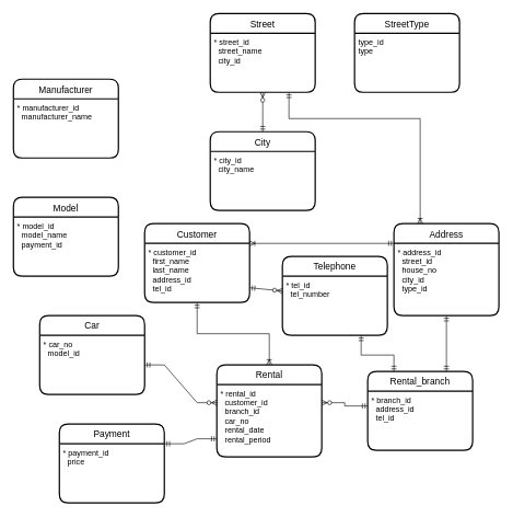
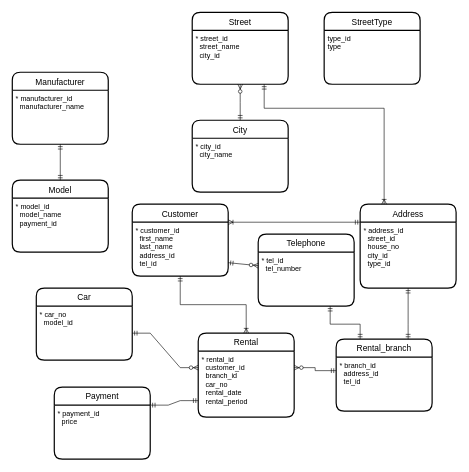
  <mxCell id="0" />
  <mxCell id="1" parent="0" />
  <mxCell id="2" value="Customer" style="swimlane;childLayout=stackLayout;horizontal=1;startSize=30;horizontalStack=0;rounded=1;fontSize=14;fontStyle=0;strokeWidth=2;resizeParent=0;resizeLast=1;shadow=0;dashed=0;align=center;" vertex="1" parent="1"><mxGeometry x="220" y="340" width="160" height="120" as="geometry" /></mxCell>
  <mxCell id="3" value="* customer_id&#10;  first_name&#10;  last_name&#10;  address_id&#10;  tel_id" style="align=left;strokeColor=none;fillColor=none;spacingLeft=4;fontSize=12;verticalAlign=top;resizable=0;rotatable=0;part=1;" vertex="1" parent="2"><mxGeometry y="30" width="160" height="90" as="geometry" /></mxCell>
  <mxCell id="4" value="Address" style="swimlane;childLayout=stackLayout;horizontal=1;startSize=30;horizontalStack=0;rounded=1;fontSize=14;fontStyle=0;strokeWidth=2;resizeParent=0;resizeLast=1;shadow=0;dashed=0;align=center;" vertex="1" parent="1"><mxGeometry x="600" y="340" width="160" height="140" as="geometry" /></mxCell>
  <mxCell id="5" value="* address_id&#10;  street_id&#10;  house_no&#10;  city_id&#10;  type_id" style="align=left;strokeColor=none;fillColor=none;spacingLeft=4;fontSize=12;verticalAlign=top;resizable=0;rotatable=0;part=1;" vertex="1" parent="4"><mxGeometry y="30" width="160" height="110" as="geometry" /></mxCell>
  <mxCell id="6" value="City" style="swimlane;childLayout=stackLayout;horizontal=1;startSize=30;horizontalStack=0;rounded=1;fontSize=14;fontStyle=0;strokeWidth=2;resizeParent=0;resizeLast=1;shadow=0;dashed=0;align=center;" vertex="1" parent="1"><mxGeometry x="320" y="200" width="160" height="120" as="geometry" /></mxCell>
  <mxCell id="7" value="* city_id&#10;  city_name" style="align=left;strokeColor=none;fillColor=none;spacingLeft=4;fontSize=12;verticalAlign=top;resizable=0;rotatable=0;part=1;" vertex="1" parent="6"><mxGeometry y="30" width="160" height="90" as="geometry" /></mxCell>
  <mxCell id="8" value="Rental" style="swimlane;childLayout=stackLayout;horizontal=1;startSize=30;horizontalStack=0;rounded=1;fontSize=14;fontStyle=0;strokeWidth=2;resizeParent=0;resizeLast=1;shadow=0;dashed=0;align=center;" vertex="1" parent="1"><mxGeometry x="330" y="555" width="160" height="140" as="geometry" /></mxCell>
  <mxCell id="9" value="* rental_id&#10;  customer_id&#10;  branch_id&#10;  car_no&#10;  rental_date&#10;  rental_period" style="align=left;strokeColor=none;fillColor=none;spacingLeft=4;fontSize=12;verticalAlign=top;resizable=0;rotatable=0;part=1;" vertex="1" parent="8"><mxGeometry y="30" width="160" height="110" as="geometry" /></mxCell>
  <mxCell id="10" value="Rental_branch" style="swimlane;childLayout=stackLayout;horizontal=1;startSize=30;horizontalStack=0;rounded=1;fontSize=14;fontStyle=0;strokeWidth=2;resizeParent=0;resizeLast=1;shadow=0;dashed=0;align=center;" vertex="1" parent="1"><mxGeometry x="560" y="565" width="160" height="120" as="geometry" /></mxCell>
  <mxCell id="11" value="* branch_id&#10;  address_id&#10;  tel_id" style="align=left;strokeColor=none;fillColor=none;spacingLeft=4;fontSize=12;verticalAlign=top;resizable=0;rotatable=0;part=1;" vertex="1" parent="10"><mxGeometry y="30" width="160" height="90" as="geometry" /></mxCell>
  <mxCell id="12" value="Payment" style="swimlane;childLayout=stackLayout;horizontal=1;startSize=30;horizontalStack=0;rounded=1;fontSize=14;fontStyle=0;strokeWidth=2;resizeParent=0;resizeLast=1;shadow=0;dashed=0;align=center;" vertex="1" parent="1"><mxGeometry y="645" width="160" height="120" as="geometry" x="90" /></mxCell>
  <mxCell id="13" value="* payment_id&#10;  price" style="align=left;strokeColor=none;fillColor=none;spacingLeft=4;fontSize=12;verticalAlign=top;resizable=0;rotatable=0;part=1;" vertex="1" parent="12"><mxGeometry y="30" width="160" height="90" as="geometry" /></mxCell>
  <mxCell id="14" value="Telephone" style="swimlane;childLayout=stackLayout;horizontal=1;startSize=30;horizontalStack=0;rounded=1;fontSize=14;fontStyle=0;strokeWidth=2;resizeParent=0;resizeLast=1;shadow=0;dashed=0;align=center;" vertex="1" parent="1"><mxGeometry x="430" y="390" width="160" height="120" as="geometry" /></mxCell>
  <mxCell id="15" value="* tel_id&#10;  tel_number" style="align=left;strokeColor=none;fillColor=none;spacingLeft=4;fontSize=12;verticalAlign=top;resizable=0;rotatable=0;part=1;" vertex="1" parent="14"><mxGeometry y="30" width="160" height="90" as="geometry" /></mxCell>
  <mxCell id="16" value="" style="fontSize=12;html=1;endArrow=ERzeroToMany;startArrow=ERmandOne;rounded=0;entryX=0;entryY=0.25;entryDx=0;entryDy=0;exitX=1;exitY=0.75;exitDx=0;exitDy=0;" edge="1" parent="1" source="3" target="15"><mxGeometry width="100" height="100" relative="1" as="geometry"><mxPoint x="560" y="600" as="sourcePoint" /><mxPoint x="660" y="500" as="targetPoint" /></mxGeometry></mxCell>
  <mxCell id="17" value="" style="edgeStyle=orthogonalEdgeStyle;fontSize=12;html=1;endArrow=ERmandOne;startArrow=ERmandOne;rounded=0;exitX=0.25;exitY=0;exitDx=0;exitDy=0;entryX=0.75;entryY=1;entryDx=0;entryDy=0;" edge="1" parent="1" source="10" target="15"><mxGeometry width="100" height="100" relative="1" as="geometry"><mxPoint x="660" y="540" as="sourcePoint" /><mxPoint x="670" y="530" as="targetPoint" /><Array as="points"><mxPoint x="600" y="540" /><mxPoint x="550" y="540" /></Array></mxGeometry></mxCell>
  <mxCell id="18" value="Car" style="swimlane;childLayout=stackLayout;horizontal=1;startSize=30;horizontalStack=0;rounded=1;fontSize=14;fontStyle=0;strokeWidth=2;resizeParent=0;resizeLast=1;shadow=0;dashed=0;align=center;" vertex="1" parent="1"><mxGeometry x="60" y="480" width="160" height="120" as="geometry" /></mxCell>
  <mxCell id="19" value="* car_no&#10;  model_id&#10;  " style="align=left;strokeColor=none;fillColor=none;spacingLeft=4;fontSize=12;verticalAlign=top;resizable=0;rotatable=0;part=1;" vertex="1" parent="18"><mxGeometry y="30" width="160" height="90" as="geometry" /></mxCell>
  <mxCell id="20" value="" style="edgeStyle=orthogonalEdgeStyle;fontSize=12;html=1;endArrow=ERoneToMany;startArrow=ERmandOne;rounded=0;entryX=1;entryY=0;entryDx=0;entryDy=0;exitX=0;exitY=0;exitDx=0;exitDy=0;" edge="1" parent="1" source="5" target="3"><mxGeometry width="100" height="100" relative="1" as="geometry"><mxPoint x="750" y="345" as="sourcePoint" /><mxPoint x="500" y="343" as="targetPoint" /><Array as="points"><mxPoint x="600" y="370" /></Array></mxGeometry></mxCell>
  <mxCell id="21" value="" style="edgeStyle=orthogonalEdgeStyle;fontSize=12;html=1;endArrow=ERoneToMany;startArrow=ERmandOne;rounded=0;entryX=0.5;entryY=0;entryDx=0;entryDy=0;exitX=0.5;exitY=1;exitDx=0;exitDy=0;" edge="1" parent="1" source="3" target="8"><mxGeometry width="100" height="100" relative="1" as="geometry"><mxPoint x="410" y="390" as="sourcePoint" /><mxPoint x="440" y="530" as="targetPoint" /></mxGeometry></mxCell>
  <mxCell id="22" value="" style="fontSize=12;html=1;endArrow=ERzeroToMany;startArrow=ERmandOne;rounded=0;exitX=0;exitY=0.25;exitDx=0;exitDy=0;entryX=1;entryY=0.25;entryDx=0;entryDy=0;edgeStyle=orthogonalEdgeStyle;" edge="1" parent="1" source="11" target="9"><mxGeometry width="100" height="100" relative="1" as="geometry"><mxPoint x="490" y="580" as="sourcePoint" /><mxPoint x="480" y="570" as="targetPoint" /></mxGeometry></mxCell>
  <mxCell id="23" value="" style="edgeStyle=orthogonalEdgeStyle;fontSize=12;html=1;endArrow=ERmandOne;startArrow=ERmandOne;rounded=0;entryX=0.5;entryY=1;entryDx=0;entryDy=0;exitX=0.75;exitY=0;exitDx=0;exitDy=0;" edge="1" parent="1" source="10" target="5"><mxGeometry width="100" height="100" relative="1" as="geometry"><mxPoint x="680" y="550" as="sourcePoint" /><mxPoint x="680" y="500" as="targetPoint" /><Array as="points"><mxPoint x="680" y="540" /><mxPoint x="680" y="540" /></Array></mxGeometry></mxCell>
  <mxCell id="24" value="Model" style="swimlane;childLayout=stackLayout;horizontal=1;startSize=30;horizontalStack=0;rounded=1;fontSize=14;fontStyle=0;strokeWidth=2;resizeParent=0;resizeLast=1;shadow=0;dashed=0;align=center;" vertex="1" parent="1"><mxGeometry x="20" y="300" width="160" height="120" as="geometry" /></mxCell>
  <mxCell id="25" value="* model_id&#10;  model_name&#10;  payment_id" style="align=left;strokeColor=none;fillColor=none;spacingLeft=4;fontSize=12;verticalAlign=top;resizable=0;rotatable=0;part=1;" vertex="1" parent="24"><mxGeometry y="30" width="160" height="90" as="geometry" /></mxCell>
  <mxCell id="26" value="" style="edgeStyle=entityRelationEdgeStyle;fontSize=12;html=1;endArrow=ERmandOne;startArrow=ERmandOne;rounded=0;entryX=0;entryY=0.75;entryDx=0;entryDy=0;exitX=1;exitY=0;exitDx=0;exitDy=0;" edge="1" parent="1" source="13" target="9"><mxGeometry width="100" height="100" relative="1" as="geometry"><mxPoint x="440" y="750" as="sourcePoint" /><mxPoint x="540" y="650" as="targetPoint" /></mxGeometry></mxCell>
  <mxCell id="27" value="Manufacturer" style="swimlane;childLayout=stackLayout;horizontal=1;startSize=30;horizontalStack=0;rounded=1;fontSize=14;fontStyle=0;strokeWidth=2;resizeParent=0;resizeLast=1;shadow=0;dashed=0;align=center;" vertex="1" parent="1"><mxGeometry x="20" width="160" height="120" as="geometry" y="120" /></mxCell>
  <mxCell id="28" value="* manufacturer_id&#10;  manufacturer_name" style="align=left;strokeColor=none;fillColor=none;spacingLeft=4;fontSize=12;verticalAlign=top;resizable=0;rotatable=0;part=1;" vertex="1" parent="27"><mxGeometry y="30" width="160" height="90" as="geometry" /></mxCell>
+ <mxCell id="29" value="" style="fontSize=12;html=1;endArrow=ERmandOne;startArrow=ERmandOne;rounded=0;entryX=0.5;entryY=0;entryDx=0;entryDy=0;exitX=0.5;exitY=1;exitDx=0;exitDy=0;edgeStyle=orthogonalEdgeStyle;" edge="1" parent="1" source="28" target="24"><mxGeometry width="100" height="100" relative="1" as="geometry"><mxPoint x="-70" y="540" as="sourcePoint" /><mxPoint x="40" y="485" as="targetPoint" /></mxGeometry></mxCell>
  <mxCell id="30" value="Street" style="swimlane;childLayout=stackLayout;horizontal=1;startSize=30;horizontalStack=0;rounded=1;fontSize=14;fontStyle=0;strokeWidth=2;resizeParent=0;resizeLast=1;shadow=0;dashed=0;align=center;" vertex="1" parent="1"><mxGeometry x="320" y="20" width="160" height="120" as="geometry" /></mxCell>
  <mxCell id="31" value="* street_id&#10;  street_name&#10;  city_id" style="align=left;strokeColor=none;fillColor=none;spacingLeft=4;fontSize=12;verticalAlign=top;resizable=0;rotatable=0;part=1;" vertex="1" parent="30"><mxGeometry y="30" width="160" height="90" as="geometry" /></mxCell>
  <mxCell id="32" value="" style="edgeStyle=orthogonalEdgeStyle;fontSize=12;html=1;endArrow=ERoneToMany;startArrow=ERmandOne;rounded=0;exitX=0.75;exitY=1;exitDx=0;exitDy=0;entryX=0.25;entryY=0;entryDx=0;entryDy=0;" edge="1" parent="1" source="31" target="4"><mxGeometry width="100" height="100" relative="1" as="geometry"><mxPoint x="674" y="202.5" as="sourcePoint" /><mxPoint x="730" y="270" as="targetPoint" /><Array as="points"><mxPoint x="440" y="180" /><mxPoint x="640" y="180" /></Array></mxGeometry></mxCell>
  <mxCell id="33" value="" style="fontSize=12;html=1;endArrow=ERzeroToMany;startArrow=ERmandOne;rounded=0;entryX=0.5;entryY=1;entryDx=0;entryDy=0;exitX=0.5;exitY=0;exitDx=0;exitDy=0;edgeStyle=orthogonalEdgeStyle;" edge="1" parent="1" source="6" target="31"><mxGeometry width="100" height="100" relative="1" as="geometry"><mxPoint x="700" y="230" as="sourcePoint" /><mxPoint x="800" y="130" as="targetPoint" /><Array as="points"><mxPoint x="400" y="170" /><mxPoint x="400" y="170" /></Array></mxGeometry></mxCell>
  <mxCell id="34" value="StreetType" style="swimlane;childLayout=stackLayout;horizontal=1;startSize=30;horizontalStack=0;rounded=1;fontSize=14;fontStyle=0;strokeWidth=2;resizeParent=0;resizeLast=1;shadow=0;dashed=0;align=center;" vertex="1" parent="1"><mxGeometry x="540" y="20" width="160" height="120" as="geometry" /></mxCell>
  <mxCell id="35" value="type_id&#10;type" style="align=left;strokeColor=none;fillColor=none;spacingLeft=4;fontSize=12;verticalAlign=top;resizable=0;rotatable=0;part=1;" vertex="1" parent="34"><mxGeometry y="30" width="160" height="90" as="geometry" /></mxCell>
  <mxCell id="36" value="" style="edgeStyle=entityRelationEdgeStyle;fontSize=12;html=1;endArrow=ERzeroToMany;startArrow=ERmandOne;rounded=0;exitX=1;exitY=0.5;exitDx=0;exitDy=0;entryX=0;entryY=0.25;entryDx=0;entryDy=0;" edge="1" parent="1" source="19" target="9"><mxGeometry width="100" height="100" relative="1" as="geometry"><mxPoint x="260" y="470" as="sourcePoint" /><mxPoint x="360" y="370" as="targetPoint" /></mxGeometry></mxCell>
